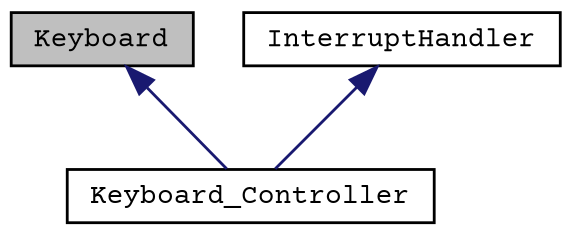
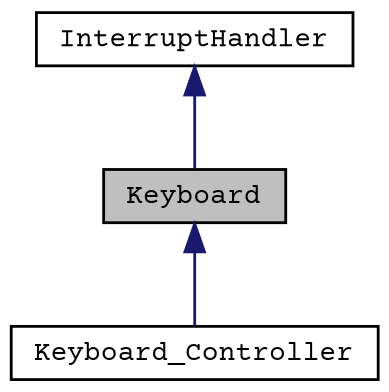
  digraph {
    fontname="Courier Prime"
    node [color=black fontname="Courier Prime" fontsize=10 shape=record]
    edge [color=midnightblue dir=back fontname="Courier Prime" fontsize=10 labelfontname=Helvetica labelfontsize=10 style=solid]
    n1 [fillcolor=grey75 fontcolor=black height=0.2 label=Keyboard style=filled width=0.4]
    n2 [height=0.2 label=Keyboard_Controller width=0.4]
    n3 [height=0.2 label=InterruptHandler width=0.4]
    n1 -> n2
-   n3 -> n2
+   n3 -> n1
  }
